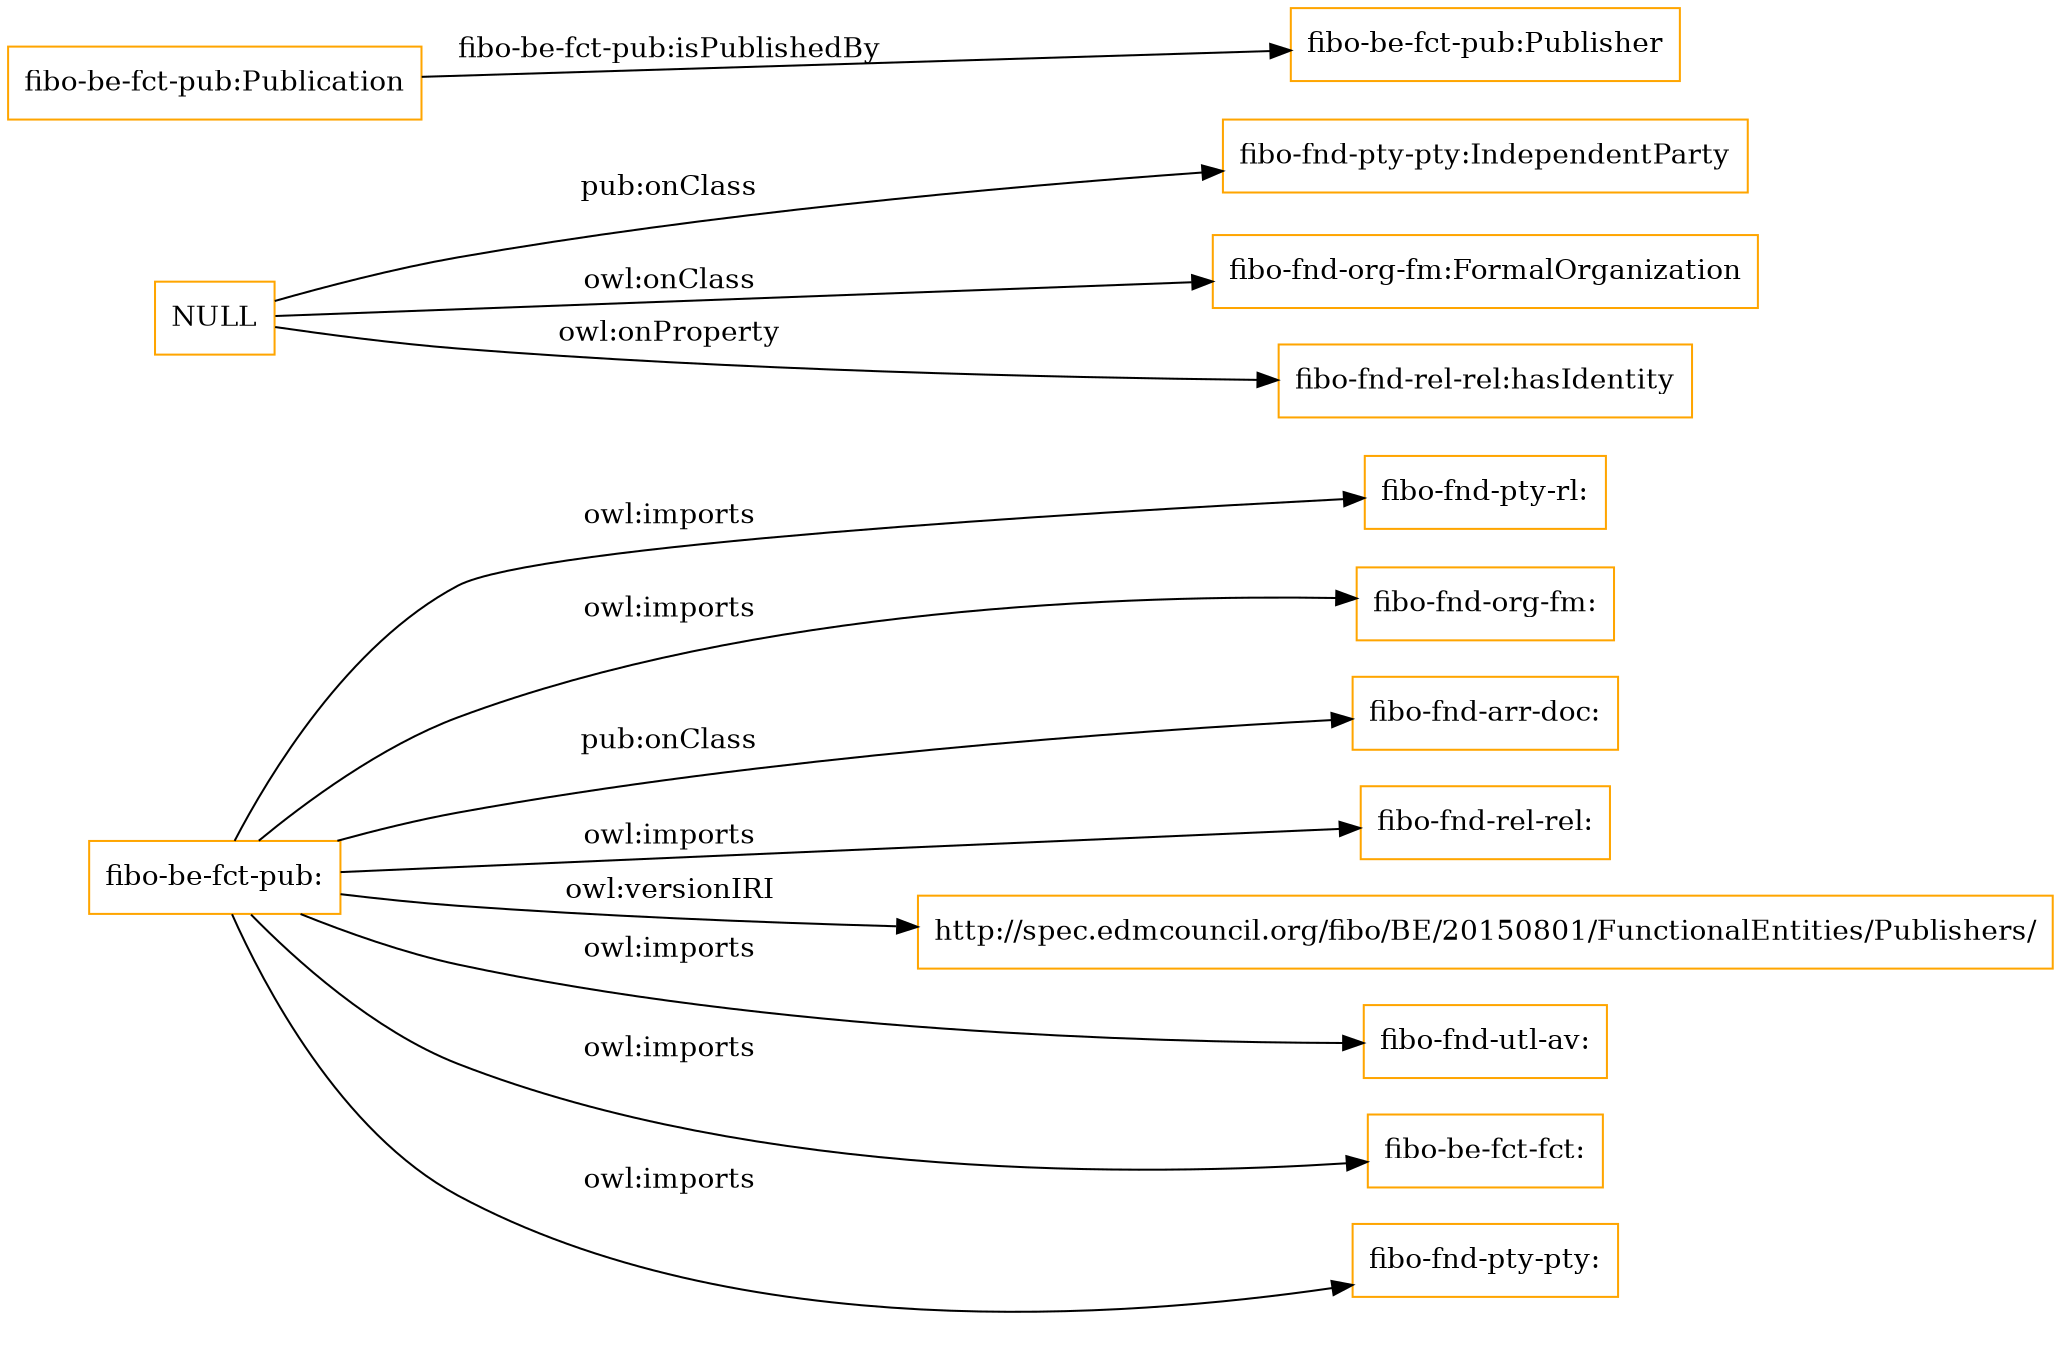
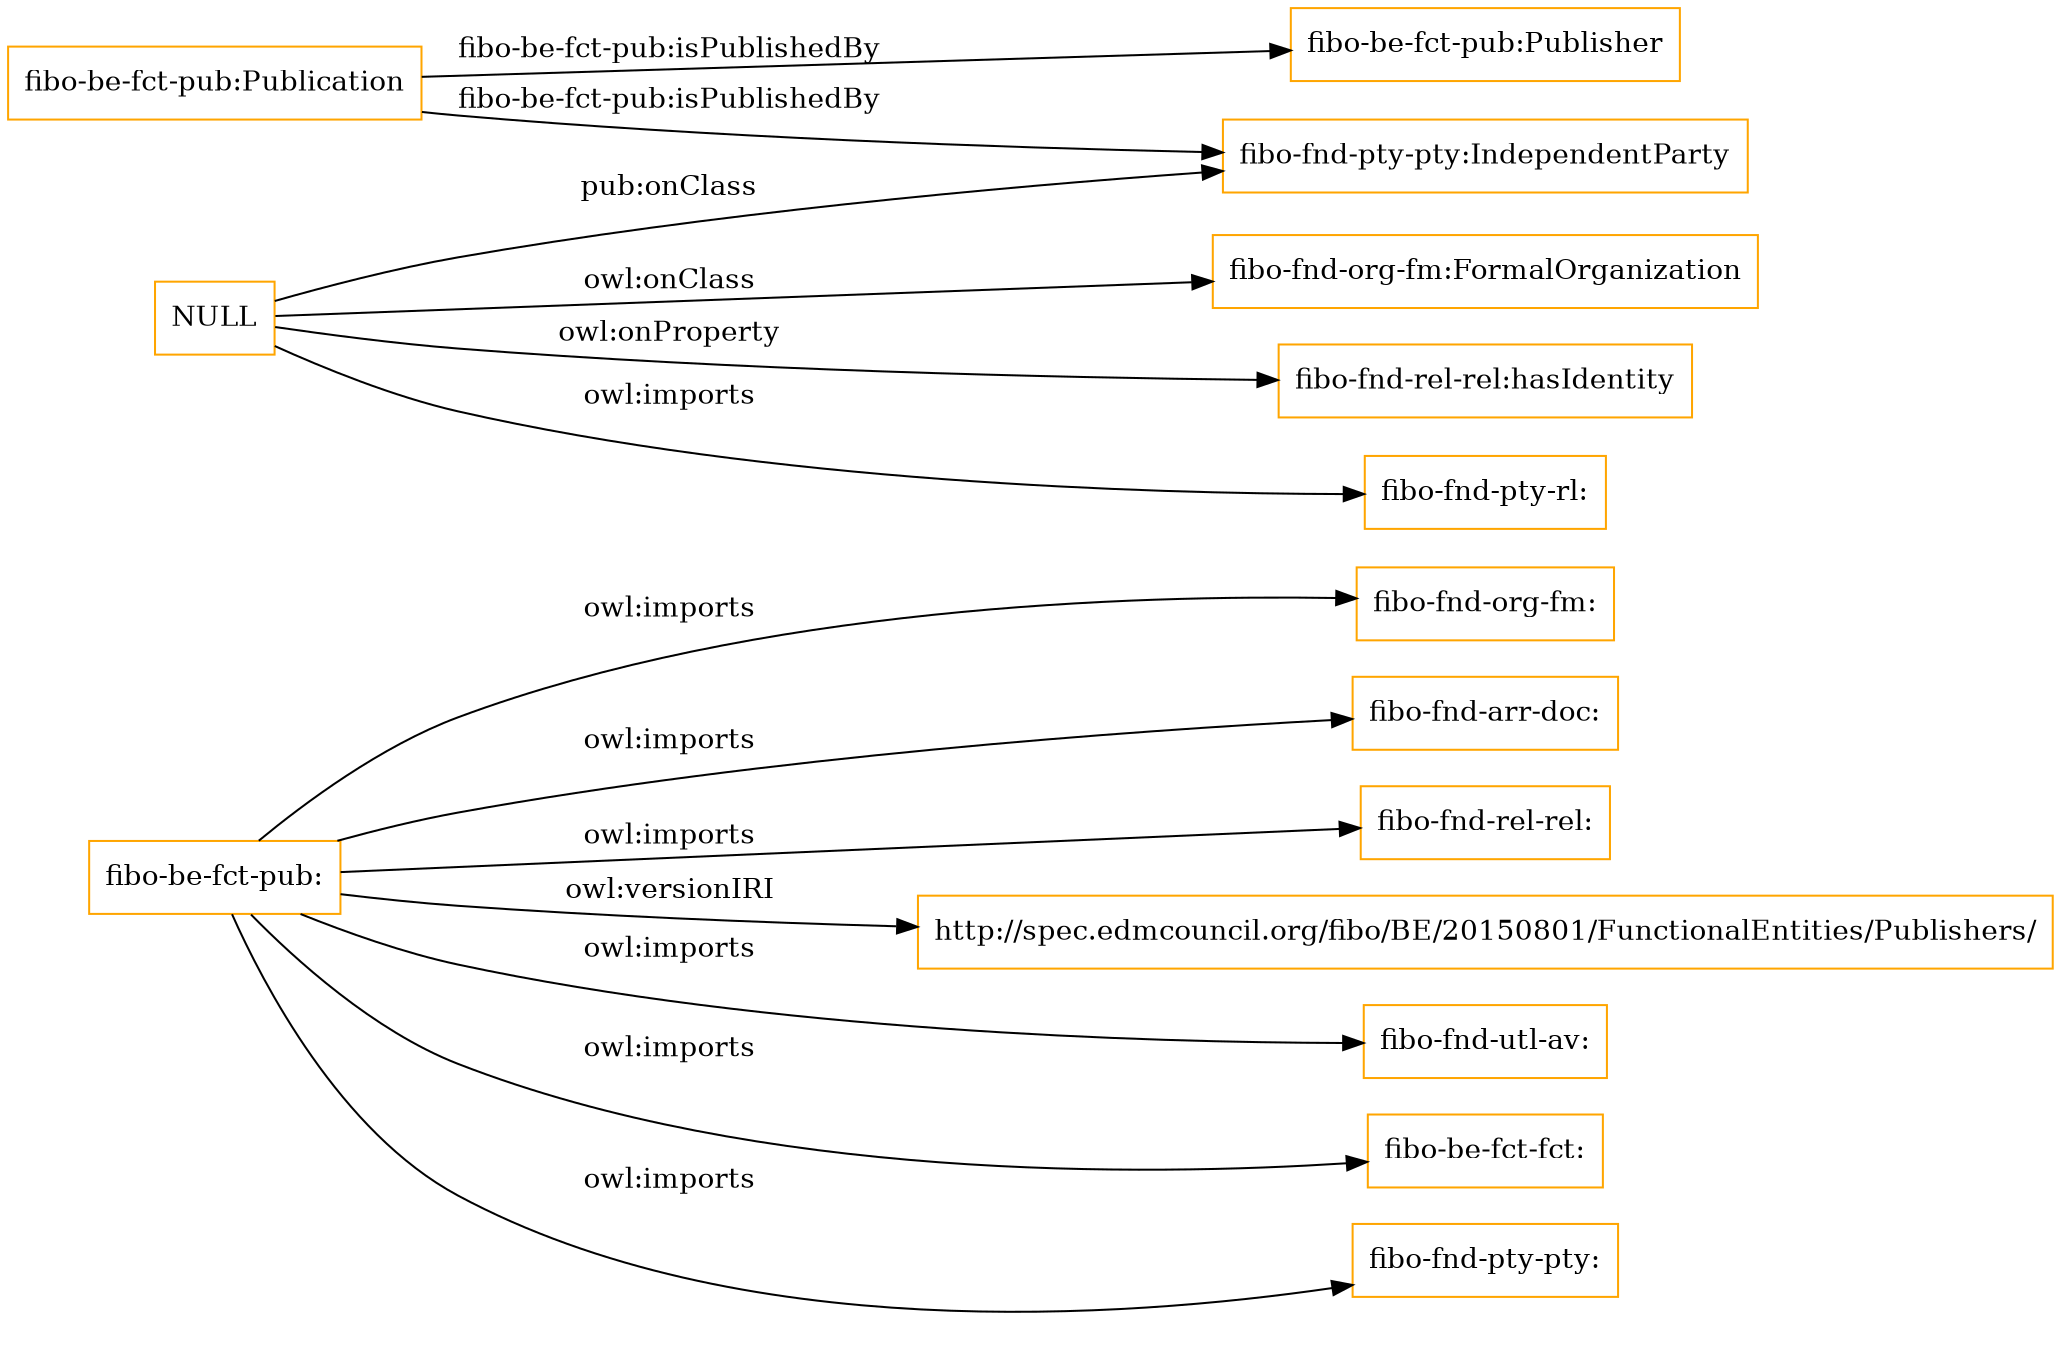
  digraph {
    rankdir=LR
    node [color=orange shape=rectangle]
    "fibo-be-fct-pub:Publication"
    "fibo-be-fct-pub:Publisher"
    "fibo-fnd-pty-pty:IndependentParty"
    NULL
    "fibo-fnd-org-fm:FormalOrganization"
    "fibo-fnd-rel-rel:hasIdentity"
    "fibo-be-fct-pub:"
    "fibo-fnd-org-fm:"
    "fibo-fnd-arr-doc:"
    "fibo-fnd-rel-rel:"
    "fibo-fnd-pty-rl:"
    "http://spec.edmcouncil.org/fibo/BE/20150801/FunctionalEntities/Publishers/"
    "fibo-fnd-utl-av:"
    "fibo-be-fct-fct:"
    "fibo-fnd-pty-pty:"
    "fibo-be-fct-pub:Publication" -> "fibo-be-fct-pub:Publisher" [label="fibo-be-fct-pub:isPublishedBy"]
+   "fibo-be-fct-pub:Publication" -> "fibo-fnd-pty-pty:IndependentParty" [label="fibo-be-fct-pub:isPublishedBy"]
    NULL -> "fibo-fnd-pty-pty:IndependentParty" [label="pub:onClass"]
    NULL -> "fibo-fnd-org-fm:FormalOrganization" [label="owl:onClass"]
    NULL -> "fibo-fnd-rel-rel:hasIdentity" [label="owl:onProperty"]
    "fibo-be-fct-pub:" -> "fibo-fnd-org-fm:" [label="owl:imports"]
-   "fibo-be-fct-pub:" -> "fibo-fnd-arr-doc:" [label="pub:onClass"]
+   "fibo-be-fct-pub:" -> "fibo-fnd-arr-doc:" [label="owl:imports"]
    "fibo-be-fct-pub:" -> "fibo-fnd-rel-rel:" [label="owl:imports"]
-   "fibo-be-fct-pub:" -> "fibo-fnd-pty-rl:" [label="owl:imports"]
+   NULL -> "fibo-fnd-pty-rl:" [label="owl:imports"]
    "fibo-be-fct-pub:" -> "http://spec.edmcouncil.org/fibo/BE/20150801/FunctionalEntities/Publishers/" [label="owl:versionIRI"]
    "fibo-be-fct-pub:" -> "fibo-fnd-utl-av:" [label="owl:imports"]
    "fibo-be-fct-pub:" -> "fibo-be-fct-fct:" [label="owl:imports"]
    "fibo-be-fct-pub:" -> "fibo-fnd-pty-pty:" [label="owl:imports"]
  }
